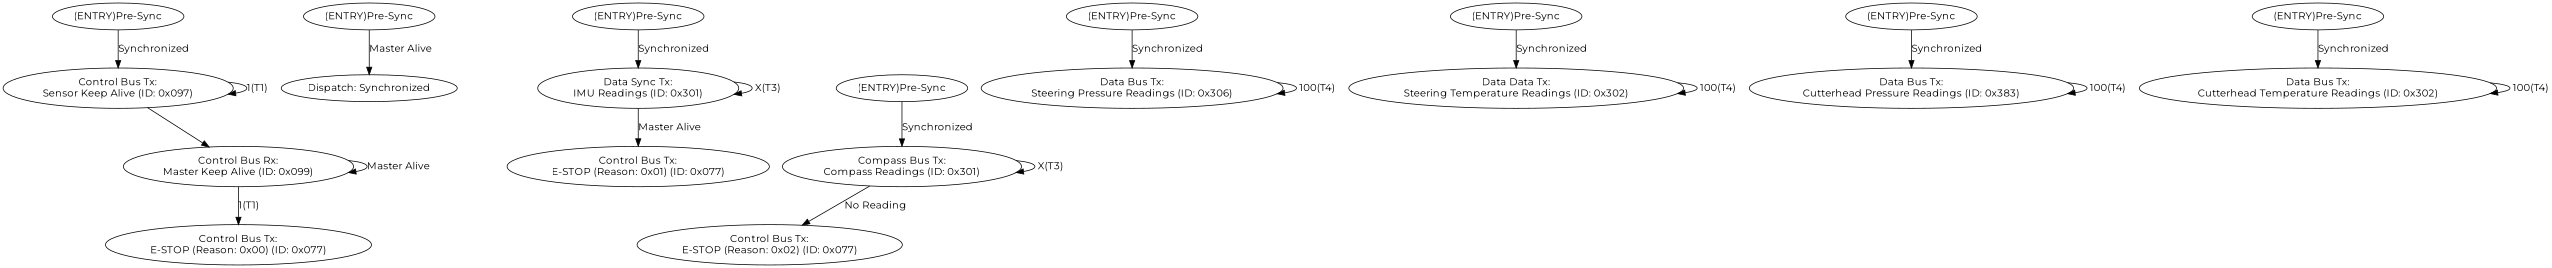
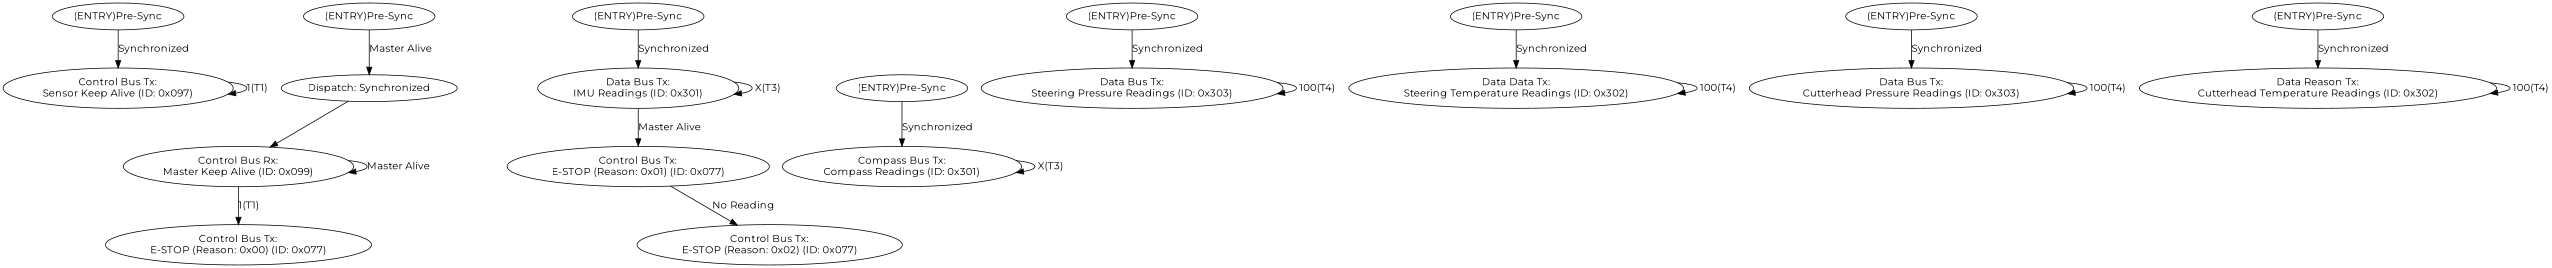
  digraph {
    fontname=Montserrat
    node [fontname=Montserrat]
    edge [fontname=Montserrat]
    n1 [label="(ENTRY)Pre-Sync"]
    n2 [label="Control Bus Tx:\nSensor Keep Alive (ID: 0x097)"]
    n3 [label="(ENTRY)Pre-Sync"]
    n4 [label="Dispatch: Synchronized"]
    n5 [label="Control Bus Rx:\nMaster Keep Alive (ID: 0x099)"]
    n6 [label="Control Bus Tx:\nE-STOP (Reason: 0x00) (ID: 0x077)"]
    n7 [label="(ENTRY)Pre-Sync"]
-   n8 [label="Data Sync Tx:\nIMU Readings (ID: 0x301)"]
+   n8 [label="Data Bus Tx:\nIMU Readings (ID: 0x301)"]
    n9 [label="Control Bus Tx:\nE-STOP (Reason: 0x01) (ID: 0x077)"]
    n10 [label="(ENTRY)Pre-Sync"]
    n11 [label="Compass Bus Tx:\nCompass Readings (ID: 0x301)"]
    n12 [label="Control Bus Tx:\nE-STOP (Reason: 0x02) (ID: 0x077)"]
    n13 [label="(ENTRY)Pre-Sync"]
-   n14 [label="Data Bus Tx:\nSteering Pressure Readings (ID: 0x306)"]
+   n14 [label="Data Bus Tx:\nSteering Pressure Readings (ID: 0x303)"]
    n15 [label="(ENTRY)Pre-Sync"]
    n16 [label="Data Data Tx:\nSteering Temperature Readings (ID: 0x302)"]
    n17 [label="(ENTRY)Pre-Sync"]
-   n18 [label="Data Bus Tx:\nCutterhead Pressure Readings (ID: 0x383)"]
+   n18 [label="Data Bus Tx:\nCutterhead Pressure Readings (ID: 0x303)"]
    n19 [label="(ENTRY)Pre-Sync"]
-   n20 [label="Data Bus Tx:\nCutterhead Temperature Readings (ID: 0x302)"]
+   n20 [label="Data Reason Tx:\nCutterhead Temperature Readings (ID: 0x302)"]
    n1 -> n2 [label=Synchronized]
    n2 -> n2 [label="1(T1)"]
    n3 -> n4 [label="Master Alive"]
-   n2 -> n5 [label=" "]
+   n4 -> n5 [label=" "]
    n5 -> n5 [label="Master Alive"]
    n5 -> n6 [label="1(T1)"]
    n7 -> n8 [label=Synchronized]
    n8 -> n8 [label=" X(T3)"]
    n8 -> n9 [label="Master Alive"]
    n10 -> n11 [label=Synchronized]
    n11 -> n11 [label=" X(T3)"]
-   n11 -> n12 [label="No Reading"]
+   n9 -> n12 [label="No Reading"]
    n13 -> n14 [label=Synchronized]
    n14 -> n14 [label=" 100(T4)"]
    n15 -> n16 [label=Synchronized]
    n16 -> n16 [label=" 100(T4)"]
    n17 -> n18 [label=Synchronized]
    n18 -> n18 [label=" 100(T4)"]
    n19 -> n20 [label=Synchronized]
    n20 -> n20 [label=" 100(T4)"]
  }
